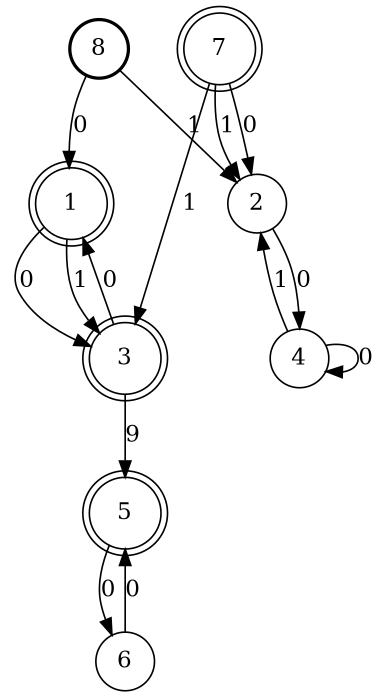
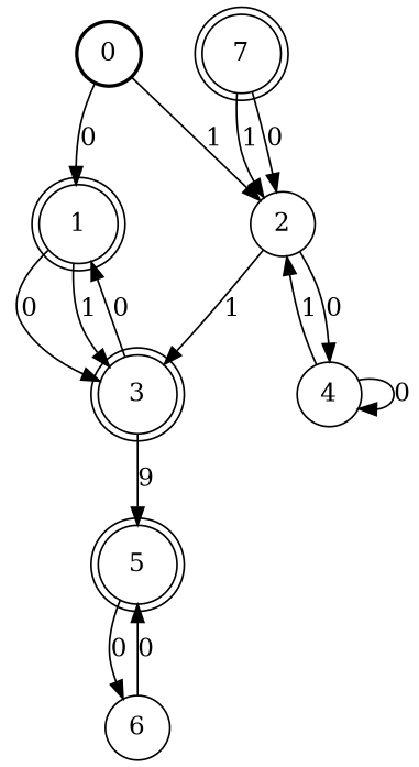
  digraph {
    node [shape=circle]
-   0 [style=bold label=8]
+   0 [style=bold]
    1 [peripheries=2]
    2
    3 [peripheries=2]
    4
    5 [peripheries=2]
    6
    7 [peripheries=2]
    0 -> 1 [label=0]
    0 -> 2 [label=1]
    1 -> 3 [label=0]
    1 -> 3 [label=1]
-   7 -> 3 [label=1]
+   2 -> 3 [label=1]
    2 -> 4 [label=0]
    3 -> 1 [label=0]
    3 -> 5 [label=9]
    4 -> 2 [label=1]
    4 -> 4 [label=0]
    5 -> 6 [label=0]
    6 -> 5 [label=0]
    7 -> 2 [label=0]
    7 -> 2 [label=1]
  }
